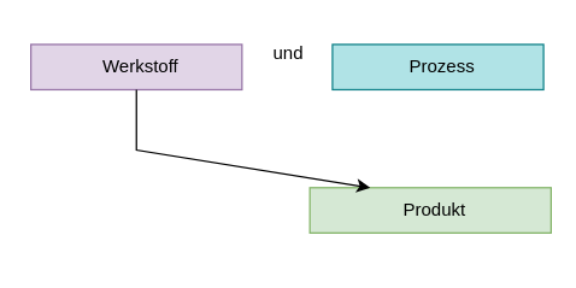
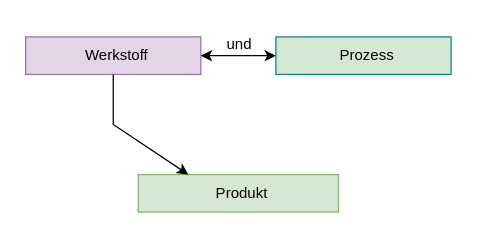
  <mxCell id="0" />
  <mxCell id="1" parent="0" />
  <mxCell id="2" value="&lt;font face=&quot;Helvetica&quot;&gt;Werkstoff&lt;/font&gt;" style="rounded=0;whiteSpace=wrap;html=1;hachureGap=4;fontFamily=Architects Daughter;fontSource=https%3A%2F%2Ffonts.googleapis.com%2Fcss%3Ffamily%3DArchitects%2BDaughter;fillColor=#e1d5e7;strokeColor=#9673a6;align=center;spacingLeft=6;fontStyle=0" parent="1" vertex="1"><mxGeometry x="20" y="29" width="140" height="30" as="geometry" /></mxCell>
- <mxCell id="3" value="&lt;font face=&quot;Helvetica&quot;&gt;Prozess&lt;/font&gt;" style="rounded=0;whiteSpace=wrap;html=1;hachureGap=4;fontFamily=Architects Daughter;fontSource=https%3A%2F%2Ffonts.googleapis.com%2Fcss%3Ffamily%3DArchitects%2BDaughter;fillColor=#b0e3e6;strokeColor=#0e8088;align=center;spacingLeft=6;" parent="1" vertex="1"><mxGeometry x="220" y="29" width="140" height="30" as="geometry" /></mxCell>
- <mxCell id="4" value="&lt;font face=&quot;Helvetica&quot;&gt;Produkt&lt;/font&gt;" style="rounded=0;whiteSpace=wrap;html=1;hachureGap=4;fontFamily=Architects Daughter;fontSource=https%3A%2F%2Ffonts.googleapis.com%2Fcss%3Ffamily%3DArchitects%2BDaughter;fillColor=#d5e8d4;strokeColor=#82b366;align=center;spacingLeft=6;" parent="1" vertex="1"><mxGeometry x="205" y="124" width="160" height="30" as="geometry" /></mxCell>
+ <mxCell id="3" value="&lt;font face=&quot;Helvetica&quot;&gt;Prozess&lt;/font&gt;" style="rounded=0;whiteSpace=wrap;html=1;hachureGap=4;fontFamily=Architects Daughter;fontSource=https%3A%2F%2Ffonts.googleapis.com%2Fcss%3Ffamily%3DArchitects%2BDaughter;fillColor=#d5e8d4;strokeColor=#0e8088;align=center;spacingLeft=6;" parent="1" vertex="1"><mxGeometry x="220" y="29" width="140" height="30" as="geometry" /></mxCell>
+ <mxCell id="4" value="&lt;font face=&quot;Helvetica&quot;&gt;Produkt&lt;/font&gt;" style="rounded=0;whiteSpace=wrap;html=1;hachureGap=4;fontFamily=Architects Daughter;fontSource=https%3A%2F%2Ffonts.googleapis.com%2Fcss%3Ffamily%3DArchitects%2BDaughter;fillColor=#d5e8d4;strokeColor=#82b366;align=center;spacingLeft=6;" parent="1" vertex="1"><mxGeometry x="110" y="139" width="160" height="30" as="geometry" /></mxCell>
  <mxCell id="5" value="" style="endArrow=classic;html=1;rounded=0;exitX=0.5;exitY=1;exitDx=0;exitDy=0;entryX=0.25;entryY=0;entryDx=0;entryDy=0;" parent="1" source="2" target="4" edge="1"><mxGeometry width="50" height="50" relative="1" as="geometry"><mxPoint x="250" y="279" as="sourcePoint" /><mxPoint x="300" y="229" as="targetPoint" /><Array as="points"><mxPoint x="90" y="99" /></Array></mxGeometry></mxCell>
+ <mxCell id="6" value="" style="endArrow=classic;startArrow=classic;html=1;rounded=0;entryX=0;entryY=0.5;entryDx=0;entryDy=0;" parent="1" source="2" target="3" edge="1"><mxGeometry width="50" height="50" relative="1" as="geometry"><mxPoint x="210" y="279" as="sourcePoint" /><mxPoint x="260" y="229" as="targetPoint" /></mxGeometry></mxCell>
  <mxCell id="7" value="und" style="text;html=1;align=center;verticalAlign=middle;whiteSpace=wrap;rounded=0;" parent="1" vertex="1"><mxGeometry x="161" y="20" width="60" height="30" as="geometry" /></mxCell>
